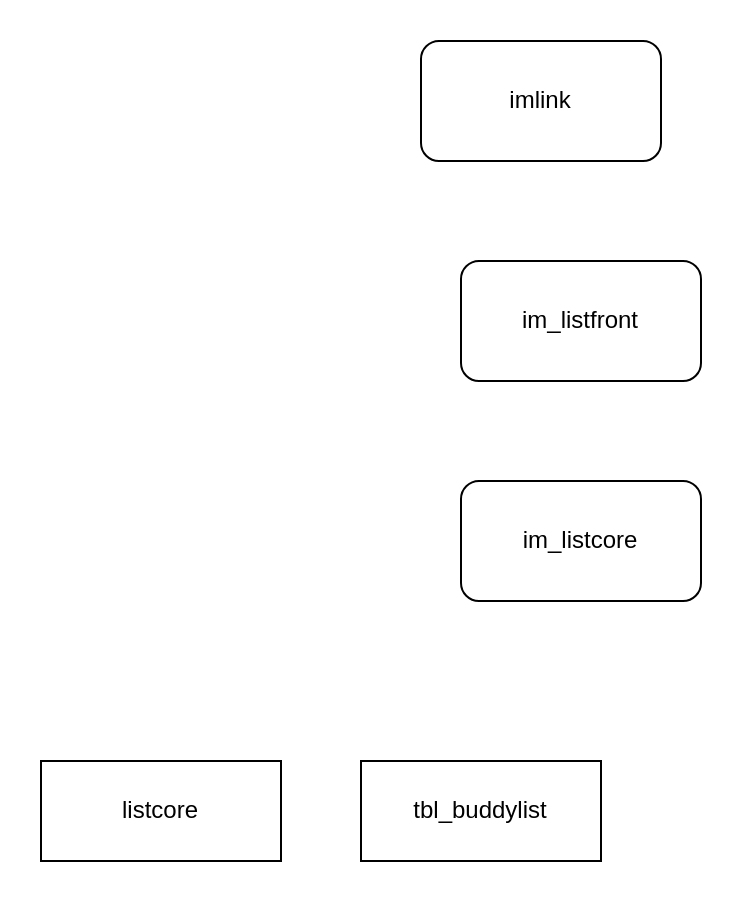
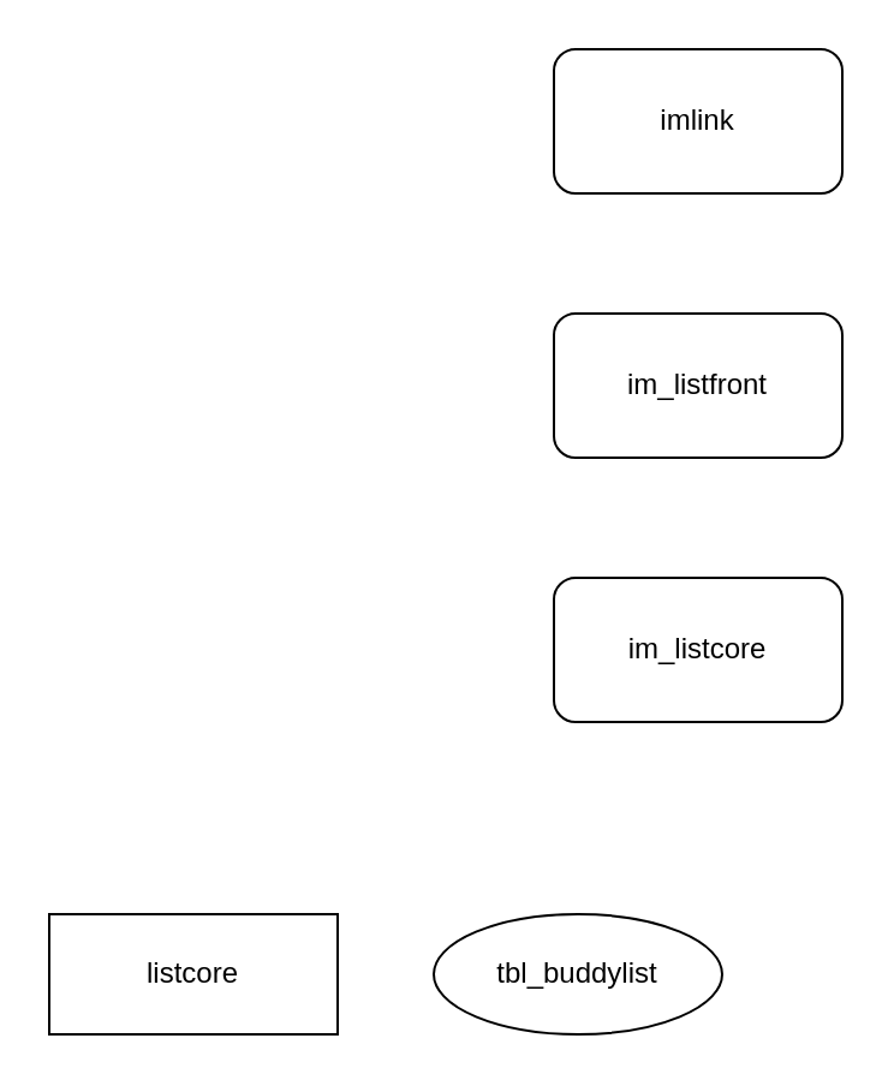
  <mxCell id="0" />
  <mxCell id="1" parent="0" />
- <mxCell id="2" value="imlink" style="rounded=1;whiteSpace=wrap;html=1;" vertex="1" parent="1"><mxGeometry x="210" y="20" width="120" height="60" as="geometry" /></mxCell>
+ <mxCell id="2" value="imlink" style="rounded=1;whiteSpace=wrap;html=1;" vertex="1" parent="1"><mxGeometry x="230" y="20" width="120" height="60" as="geometry" /></mxCell>
  <mxCell id="3" value="im_listfront" style="rounded=1;whiteSpace=wrap;html=1;" vertex="1" parent="1"><mxGeometry x="230" y="130" width="120" height="60" as="geometry" /></mxCell>
  <mxCell id="4" value="im_listcore" style="rounded=1;whiteSpace=wrap;html=1;" vertex="1" parent="1"><mxGeometry x="230" y="240" width="120" height="60" as="geometry" /></mxCell>
- <mxCell id="5" value="&lt;span style=&quot;font-size: 12px;&quot;&gt;tbl_buddylist&lt;/span&gt;" style="rounded=0;whiteSpace=wrap;html=1;" vertex="1" parent="1"><mxGeometry x="180" y="380" width="120" height="50" as="geometry" /></mxCell>
+ <mxCell id="5" value="&lt;span style=&quot;font-size: 12px;&quot;&gt;tbl_buddylist&lt;/span&gt;" style="ellipse;whiteSpace=wrap;html=1;" vertex="1" parent="1"><mxGeometry x="180" y="380" width="120" height="50" as="geometry" /></mxCell>
  <mxCell id="6" value="&lt;span style=&quot;font-size: 12px;&quot;&gt;listcore&lt;/span&gt;" style="rounded=0;whiteSpace=wrap;html=1;" vertex="1" parent="1"><mxGeometry x="20" y="380" width="120" height="50" as="geometry" /></mxCell>
